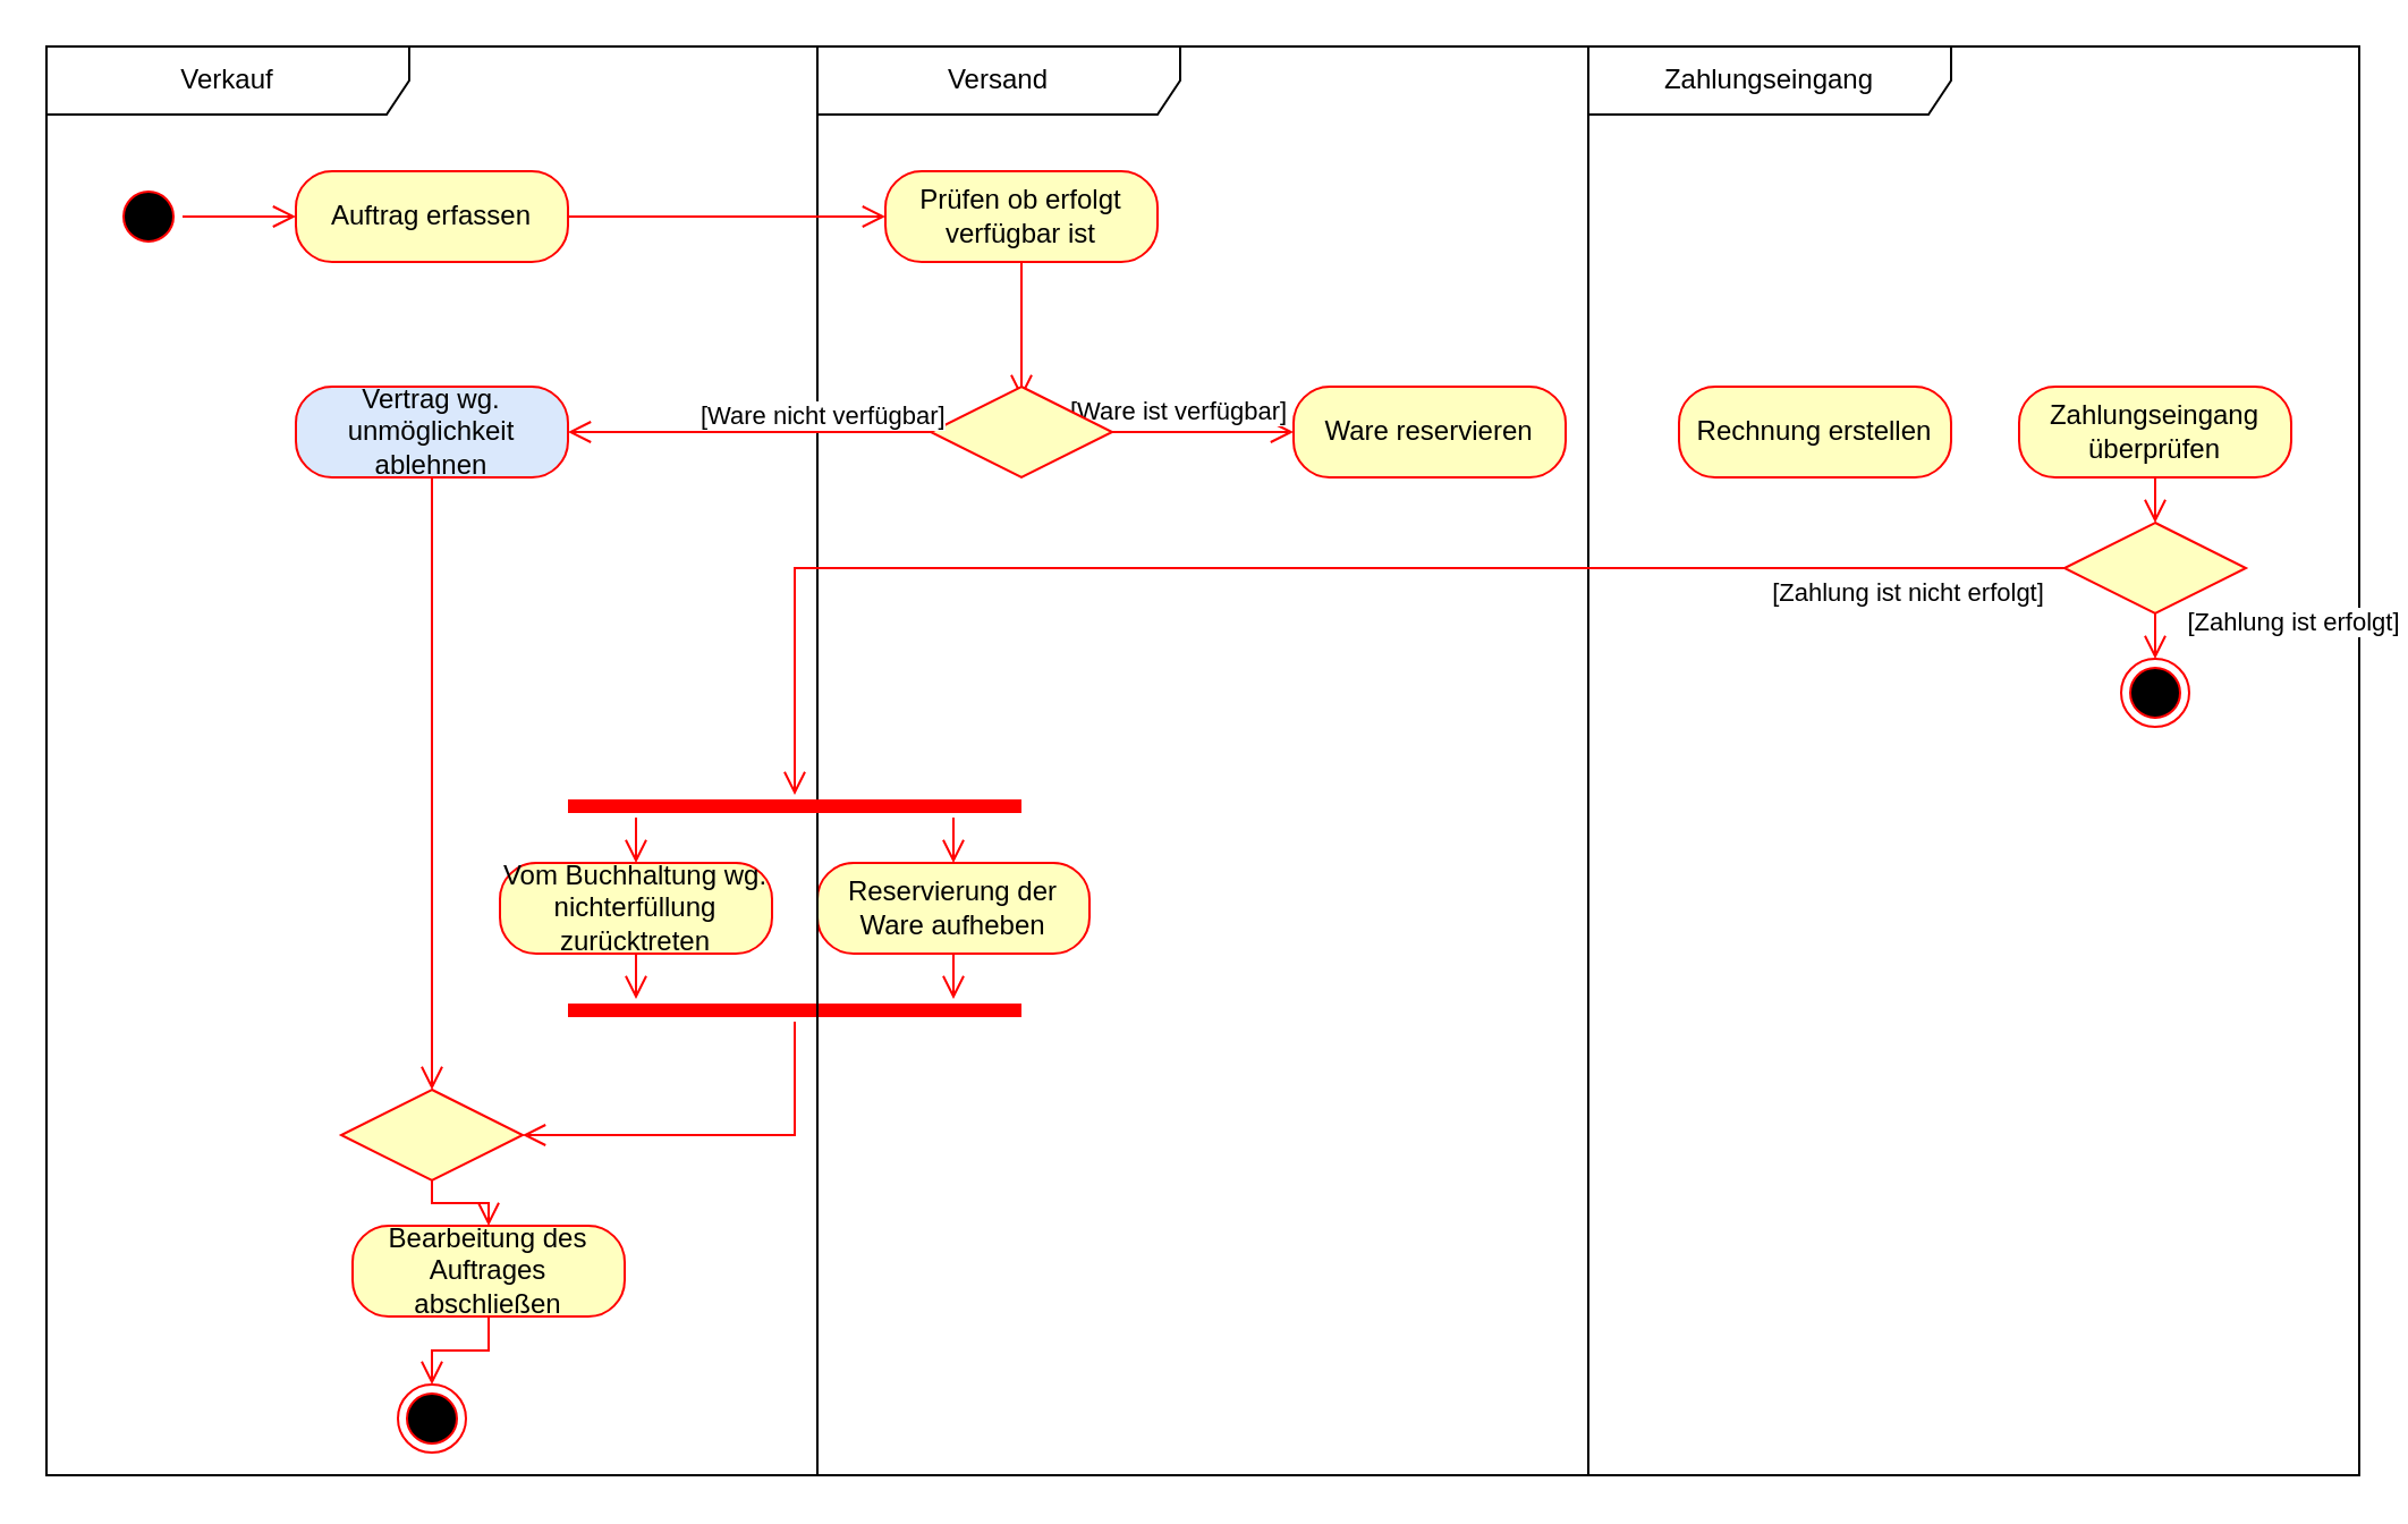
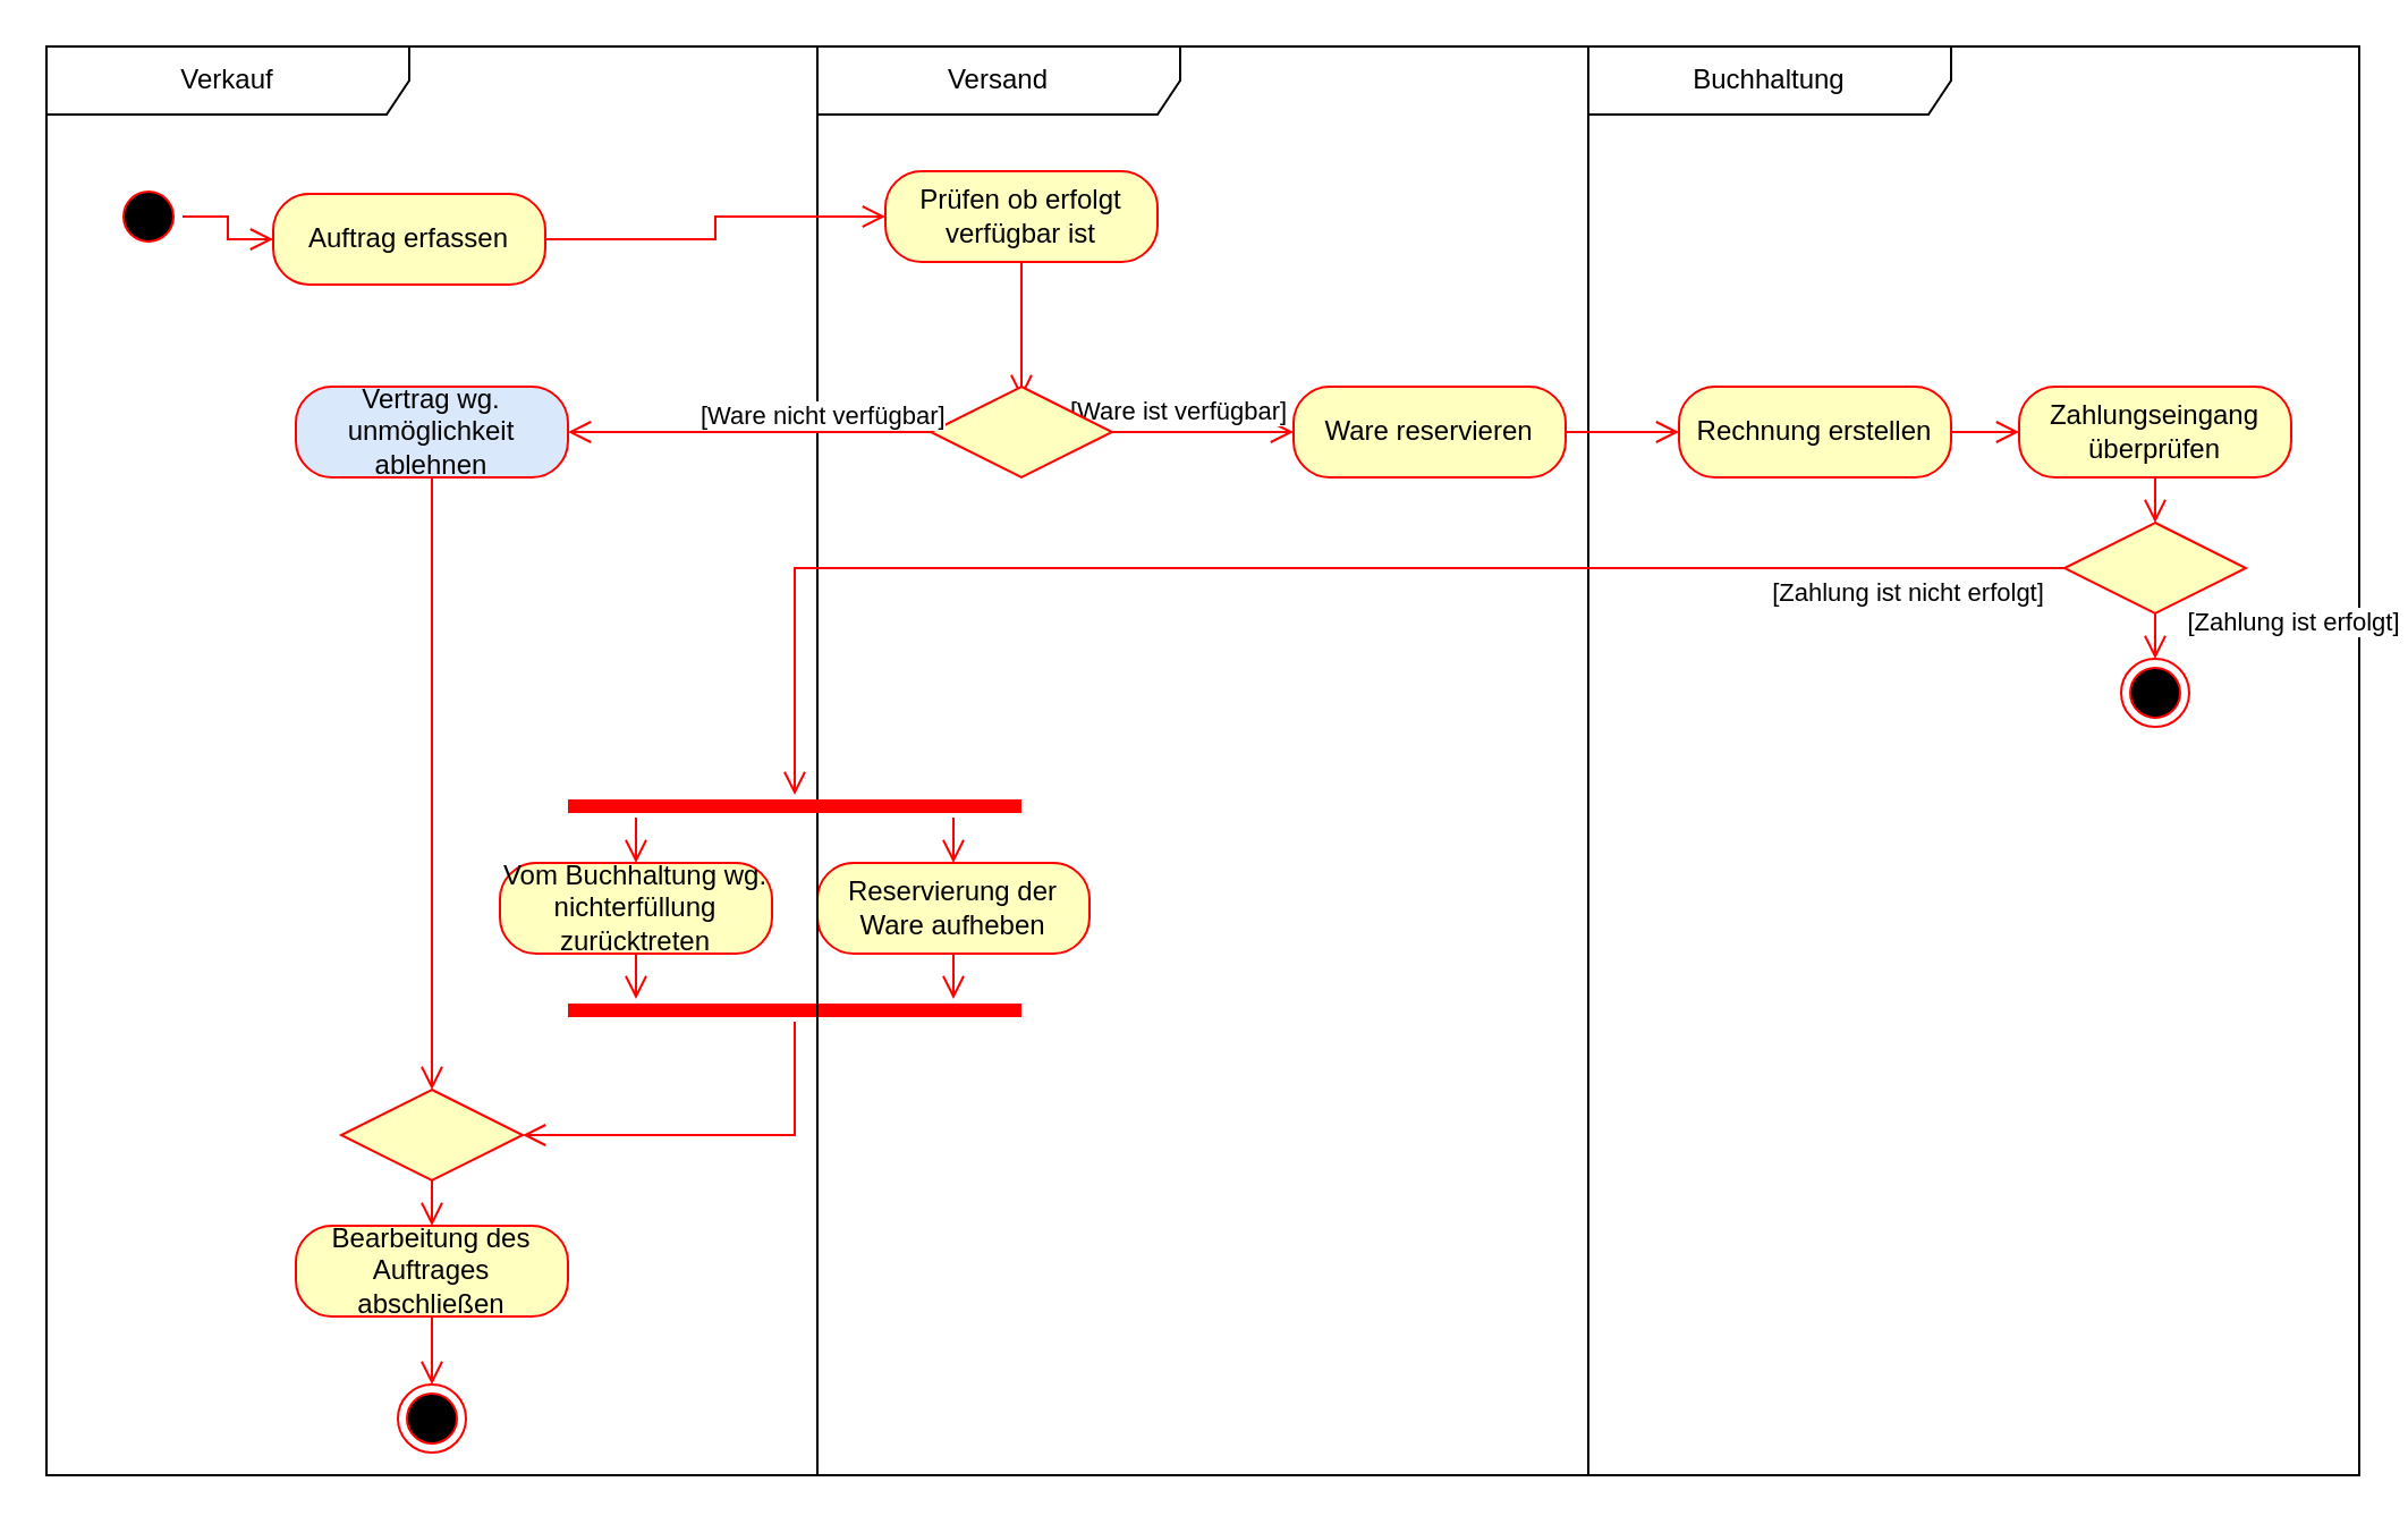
  <mxCell id="0" />
  <mxCell id="1" parent="0" />
  <mxCell id="2" value="Verkauf" style="shape=umlFrame;whiteSpace=wrap;html=1;pointerEvents=0;recursiveResize=0;container=1;collapsible=0;width=160;" parent="1" vertex="1"><mxGeometry x="20" y="20" width="340" height="630" as="geometry" /></mxCell>
  <mxCell id="3" value="" style="ellipse;html=1;shape=startState;fillColor=#000000;strokeColor=#ff0000;" parent="2" vertex="1"><mxGeometry x="30" y="60" width="30" height="30" as="geometry" /></mxCell>
  <mxCell id="4" value="" style="edgeStyle=orthogonalEdgeStyle;html=1;verticalAlign=bottom;endArrow=open;endSize=8;strokeColor=#ff0000;rounded=0;" parent="2" source="3" target="5" edge="1"><mxGeometry relative="1" as="geometry"><mxPoint x="45" y="150" as="targetPoint" /></mxGeometry></mxCell>
- <mxCell id="5" value="Auftrag erfassen" style="rounded=1;whiteSpace=wrap;html=1;arcSize=40;fontColor=#000000;fillColor=#ffffc0;strokeColor=#ff0000;" parent="2" vertex="1"><mxGeometry x="110" y="55" width="120" height="40" as="geometry" /></mxCell>
+ <mxCell id="5" value="Auftrag erfassen" style="rounded=1;whiteSpace=wrap;html=1;arcSize=40;fontColor=#000000;fillColor=#ffffc0;strokeColor=#ff0000;" parent="2" vertex="1"><mxGeometry x="100" y="65" width="120" height="40" as="geometry" /></mxCell>
  <mxCell id="6" value="Vertrag wg. unmöglichkeit ablehnen" style="rounded=1;whiteSpace=wrap;html=1;arcSize=40;fontColor=#000000;fillColor=#dae8fc;strokeColor=#ff0000;" parent="2" vertex="1"><mxGeometry x="110" y="150" width="120" height="40" as="geometry" /></mxCell>
  <mxCell id="7" value="" style="edgeStyle=orthogonalEdgeStyle;html=1;verticalAlign=bottom;endArrow=open;endSize=8;strokeColor=#ff0000;rounded=0;" parent="2" source="6" target="13" edge="1"><mxGeometry relative="1" as="geometry"><mxPoint x="190" y="250" as="targetPoint" /><Array as="points"><mxPoint x="170" y="480" /></Array></mxGeometry></mxCell>
  <mxCell id="8" value="Vom Buchhaltung wg. nichterfüllung zurücktreten" style="rounded=1;whiteSpace=wrap;html=1;arcSize=40;fontColor=#000000;fillColor=#ffffc0;strokeColor=#ff0000;" parent="2" vertex="1"><mxGeometry x="200" y="360" width="120" height="40" as="geometry" /></mxCell>
  <mxCell id="9" value="" style="shape=line;html=1;strokeWidth=6;strokeColor=#ff0000;" parent="2" vertex="1"><mxGeometry x="230" y="420" width="200" height="10" as="geometry" /></mxCell>
  <mxCell id="10" value="" style="edgeStyle=orthogonalEdgeStyle;html=1;verticalAlign=bottom;endArrow=open;endSize=8;strokeColor=#ff0000;rounded=0;" parent="2" source="8" target="9" edge="1"><mxGeometry relative="1" as="geometry"><mxPoint x="260" y="460" as="targetPoint" /><Array as="points"><mxPoint x="260" y="410" /><mxPoint x="260" y="410" /></Array></mxGeometry></mxCell>
  <mxCell id="11" value="Reservierung der Ware aufheben" style="rounded=1;whiteSpace=wrap;html=1;arcSize=40;fontColor=#000000;fillColor=#ffffc0;strokeColor=#ff0000;" parent="2" vertex="1"><mxGeometry x="340" y="360" width="120" height="40" as="geometry" /></mxCell>
  <mxCell id="12" value="" style="edgeStyle=orthogonalEdgeStyle;html=1;verticalAlign=bottom;endArrow=open;endSize=8;strokeColor=#ff0000;rounded=0;" parent="2" source="11" target="9" edge="1"><mxGeometry relative="1" as="geometry"><mxPoint x="400" y="460" as="targetPoint" /><Array as="points"><mxPoint x="400" y="420" /><mxPoint x="400" y="420" /></Array></mxGeometry></mxCell>
  <mxCell id="13" value="" style="rhombus;whiteSpace=wrap;html=1;fontColor=#000000;fillColor=#ffffc0;strokeColor=#ff0000;" parent="2" vertex="1"><mxGeometry x="130" y="460" width="80" height="40" as="geometry" /></mxCell>
  <mxCell id="14" value="" style="edgeStyle=orthogonalEdgeStyle;html=1;verticalAlign=bottom;endArrow=open;endSize=8;strokeColor=#ff0000;rounded=0;" parent="2" source="9" target="13" edge="1"><mxGeometry relative="1" as="geometry"><mxPoint x="270" y="430" as="targetPoint" /><mxPoint x="270" y="410" as="sourcePoint" /><Array as="points"><mxPoint x="330" y="450" /><mxPoint x="330" y="450" /></Array></mxGeometry></mxCell>
  <mxCell id="15" value="Versand" style="shape=umlFrame;whiteSpace=wrap;html=1;pointerEvents=0;recursiveResize=0;container=1;collapsible=0;width=160;" parent="1" vertex="1"><mxGeometry x="360" y="20" width="340" height="630" as="geometry" /></mxCell>
  <mxCell id="16" value="Prüfen ob erfolgt verfügbar ist" style="rounded=1;whiteSpace=wrap;html=1;arcSize=40;fontColor=#000000;fillColor=#ffffc0;strokeColor=#ff0000;" parent="15" vertex="1"><mxGeometry x="30" y="55" width="120" height="40" as="geometry" /></mxCell>
  <mxCell id="17" value="" style="edgeStyle=orthogonalEdgeStyle;html=1;verticalAlign=bottom;endArrow=open;endSize=8;strokeColor=#ff0000;rounded=0;" parent="15" source="16" edge="1"><mxGeometry relative="1" as="geometry"><mxPoint x="90" y="155" as="targetPoint" /></mxGeometry></mxCell>
  <mxCell id="18" value="[Ware ist verfügbar]" style="edgeStyle=orthogonalEdgeStyle;html=1;align=left;verticalAlign=bottom;endArrow=open;endSize=8;strokeColor=#ff0000;rounded=0;" parent="15" source="19" target="20" edge="1"><mxGeometry x="-1" y="-20" relative="1" as="geometry"><mxPoint x="230" y="170" as="targetPoint" /><mxPoint x="-20" y="-20" as="offset" /></mxGeometry></mxCell>
  <mxCell id="19" value="" style="rhombus;whiteSpace=wrap;html=1;fontColor=#000000;fillColor=#ffffc0;strokeColor=#ff0000;" parent="15" vertex="1"><mxGeometry x="50" y="150" width="80" height="40" as="geometry" /></mxCell>
  <mxCell id="20" value="Ware reservieren" style="rounded=1;whiteSpace=wrap;html=1;arcSize=40;fontColor=#000000;fillColor=#ffffc0;strokeColor=#ff0000;" parent="15" vertex="1"><mxGeometry x="210" y="150" width="120" height="40" as="geometry" /></mxCell>
  <mxCell id="21" value="" style="shape=line;html=1;strokeWidth=6;strokeColor=#ff0000;" parent="15" vertex="1"><mxGeometry x="-110" y="330" width="200" height="10" as="geometry" /></mxCell>
- <mxCell id="22" value="Zahlungseingang" style="shape=umlFrame;whiteSpace=wrap;html=1;pointerEvents=0;recursiveResize=0;container=1;collapsible=0;width=160;" parent="1" vertex="1"><mxGeometry x="700" y="20" width="340" height="630" as="geometry" /></mxCell>
+ <mxCell id="22" value="Buchhaltung" style="shape=umlFrame;whiteSpace=wrap;html=1;pointerEvents=0;recursiveResize=0;container=1;collapsible=0;width=160;" parent="1" vertex="1"><mxGeometry x="700" y="20" width="340" height="630" as="geometry" /></mxCell>
  <mxCell id="23" value="Rechnung erstellen" style="rounded=1;whiteSpace=wrap;html=1;arcSize=40;fontColor=#000000;fillColor=#ffffc0;strokeColor=#ff0000;" parent="22" vertex="1"><mxGeometry x="40" y="150" width="120" height="40" as="geometry" /></mxCell>
+ <mxCell id="24" value="" style="edgeStyle=orthogonalEdgeStyle;html=1;verticalAlign=bottom;endArrow=open;endSize=8;strokeColor=#ff0000;rounded=0;" parent="22" source="23" target="25" edge="1"><mxGeometry relative="1" as="geometry"><mxPoint x="100" y="250" as="targetPoint" /></mxGeometry></mxCell>
  <mxCell id="25" value="Zahlungseingang überprüfen" style="rounded=1;whiteSpace=wrap;html=1;arcSize=40;fontColor=#000000;fillColor=#ffffc0;strokeColor=#ff0000;" parent="22" vertex="1"><mxGeometry x="190" y="150" width="120" height="40" as="geometry" /></mxCell>
  <mxCell id="26" value="" style="rhombus;whiteSpace=wrap;html=1;fontColor=#000000;fillColor=#ffffc0;strokeColor=#ff0000;" parent="22" vertex="1"><mxGeometry x="210" y="210" width="80" height="40" as="geometry" /></mxCell>
  <mxCell id="27" value="" style="edgeStyle=orthogonalEdgeStyle;html=1;verticalAlign=bottom;endArrow=open;endSize=8;strokeColor=#ff0000;rounded=0;" parent="22" source="25" target="26" edge="1"><mxGeometry relative="1" as="geometry"><mxPoint x="50" y="180" as="targetPoint" /><mxPoint y="180" as="sourcePoint" /></mxGeometry></mxCell>
  <mxCell id="28" value="" style="ellipse;html=1;shape=endState;fillColor=#000000;strokeColor=#ff0000;" parent="22" vertex="1"><mxGeometry x="235" y="270" width="30" height="30" as="geometry" /></mxCell>
  <mxCell id="29" value="" style="edgeStyle=orthogonalEdgeStyle;html=1;verticalAlign=bottom;endArrow=open;endSize=8;strokeColor=#ff0000;rounded=0;" parent="22" source="26" target="28" edge="1"><mxGeometry relative="1" as="geometry"><mxPoint x="250" y="270" as="targetPoint" /><mxPoint x="260" y="200" as="sourcePoint" /></mxGeometry></mxCell>
  <mxCell id="30" value="[Zahlung ist erfolgt]" style="edgeLabel;html=1;align=center;verticalAlign=middle;resizable=0;points=[];" parent="29" vertex="1" connectable="0"><mxGeometry x="-0.658" relative="1" as="geometry"><mxPoint x="60" as="offset" /></mxGeometry></mxCell>
  <mxCell id="31" value="" style="edgeStyle=orthogonalEdgeStyle;html=1;verticalAlign=bottom;endArrow=open;endSize=8;strokeColor=#ff0000;rounded=0;" parent="1" source="5" target="16" edge="1"><mxGeometry relative="1" as="geometry"><mxPoint x="190" y="180" as="targetPoint" /></mxGeometry></mxCell>
  <mxCell id="32" value="[Ware nicht verfügbar]" style="edgeStyle=orthogonalEdgeStyle;html=1;align=left;verticalAlign=top;endArrow=open;endSize=8;strokeColor=#ff0000;rounded=0;" parent="1" source="19" target="6" edge="1"><mxGeometry x="0.286" y="-20" relative="1" as="geometry"><mxPoint x="450" y="270" as="targetPoint" /><mxPoint as="offset" /></mxGeometry></mxCell>
+ <mxCell id="33" value="" style="edgeStyle=orthogonalEdgeStyle;html=1;verticalAlign=bottom;endArrow=open;endSize=8;strokeColor=#ff0000;rounded=0;" parent="1" source="20" target="23" edge="1"><mxGeometry relative="1" as="geometry"><mxPoint x="630" y="280" as="targetPoint" /></mxGeometry></mxCell>
  <mxCell id="34" value="" style="edgeStyle=orthogonalEdgeStyle;html=1;verticalAlign=bottom;endArrow=open;endSize=8;strokeColor=#ff0000;rounded=0;" parent="1" source="26" target="21" edge="1"><mxGeometry relative="1" as="geometry"><mxPoint x="220" y="280" as="targetPoint" /><mxPoint x="200" y="220" as="sourcePoint" /></mxGeometry></mxCell>
  <mxCell id="35" value="[Zahlung ist nicht erfolgt]" style="edgeLabel;html=1;align=center;verticalAlign=middle;resizable=0;points=[];" parent="34" vertex="1" connectable="0"><mxGeometry x="-0.877" y="2" relative="1" as="geometry"><mxPoint x="-29" y="8" as="offset" /></mxGeometry></mxCell>
  <mxCell id="36" value="" style="edgeStyle=orthogonalEdgeStyle;html=1;verticalAlign=bottom;endArrow=open;endSize=8;strokeColor=#ff0000;rounded=0;" parent="1" source="21" target="8" edge="1"><mxGeometry relative="1" as="geometry"><mxPoint x="290" y="460" as="targetPoint" /><mxPoint x="290" y="440" as="sourcePoint" /><Array as="points"><mxPoint x="280" y="370" /><mxPoint x="280" y="370" /></Array></mxGeometry></mxCell>
  <mxCell id="37" value="" style="edgeStyle=orthogonalEdgeStyle;html=1;verticalAlign=bottom;endArrow=open;endSize=8;strokeColor=#ff0000;rounded=0;" parent="1" source="21" target="11" edge="1"><mxGeometry relative="1" as="geometry"><mxPoint x="290" y="400" as="targetPoint" /><mxPoint x="360" y="370" as="sourcePoint" /><Array as="points"><mxPoint x="420" y="370" /><mxPoint x="420" y="370" /></Array></mxGeometry></mxCell>
  <mxCell id="38" value="" style="edgeStyle=orthogonalEdgeStyle;html=1;verticalAlign=bottom;endArrow=open;endSize=8;strokeColor=#ff0000;rounded=0;" parent="1" source="13" target="39" edge="1"><mxGeometry relative="1" as="geometry"><mxPoint x="360" y="490" as="targetPoint" /><mxPoint x="360" y="460" as="sourcePoint" /><Array as="points" /></mxGeometry></mxCell>
- <mxCell id="39" value="Bearbeitung des Auftrages abschließen" style="rounded=1;whiteSpace=wrap;html=1;arcSize=40;fontColor=#000000;fillColor=#ffffc0;strokeColor=#ff0000;" parent="1" vertex="1"><mxGeometry x="155" y="540" width="120" height="40" as="geometry" /></mxCell>
+ <mxCell id="39" value="Bearbeitung des Auftrages abschließen" style="rounded=1;whiteSpace=wrap;html=1;arcSize=40;fontColor=#000000;fillColor=#ffffc0;strokeColor=#ff0000;" parent="1" vertex="1"><mxGeometry x="130" y="540" width="120" height="40" as="geometry" /></mxCell>
  <mxCell id="40" value="" style="edgeStyle=orthogonalEdgeStyle;html=1;verticalAlign=bottom;endArrow=open;endSize=8;strokeColor=#ff0000;rounded=0;" parent="1" source="39" target="41" edge="1"><mxGeometry relative="1" as="geometry"><mxPoint x="420" y="510" as="targetPoint" /><mxPoint x="400" y="510" as="sourcePoint" /><Array as="points" /></mxGeometry></mxCell>
  <mxCell id="41" value="" style="ellipse;html=1;shape=endState;fillColor=#000000;strokeColor=#ff0000;" parent="1" vertex="1"><mxGeometry x="175" y="610" width="30" height="30" as="geometry" /></mxCell>
